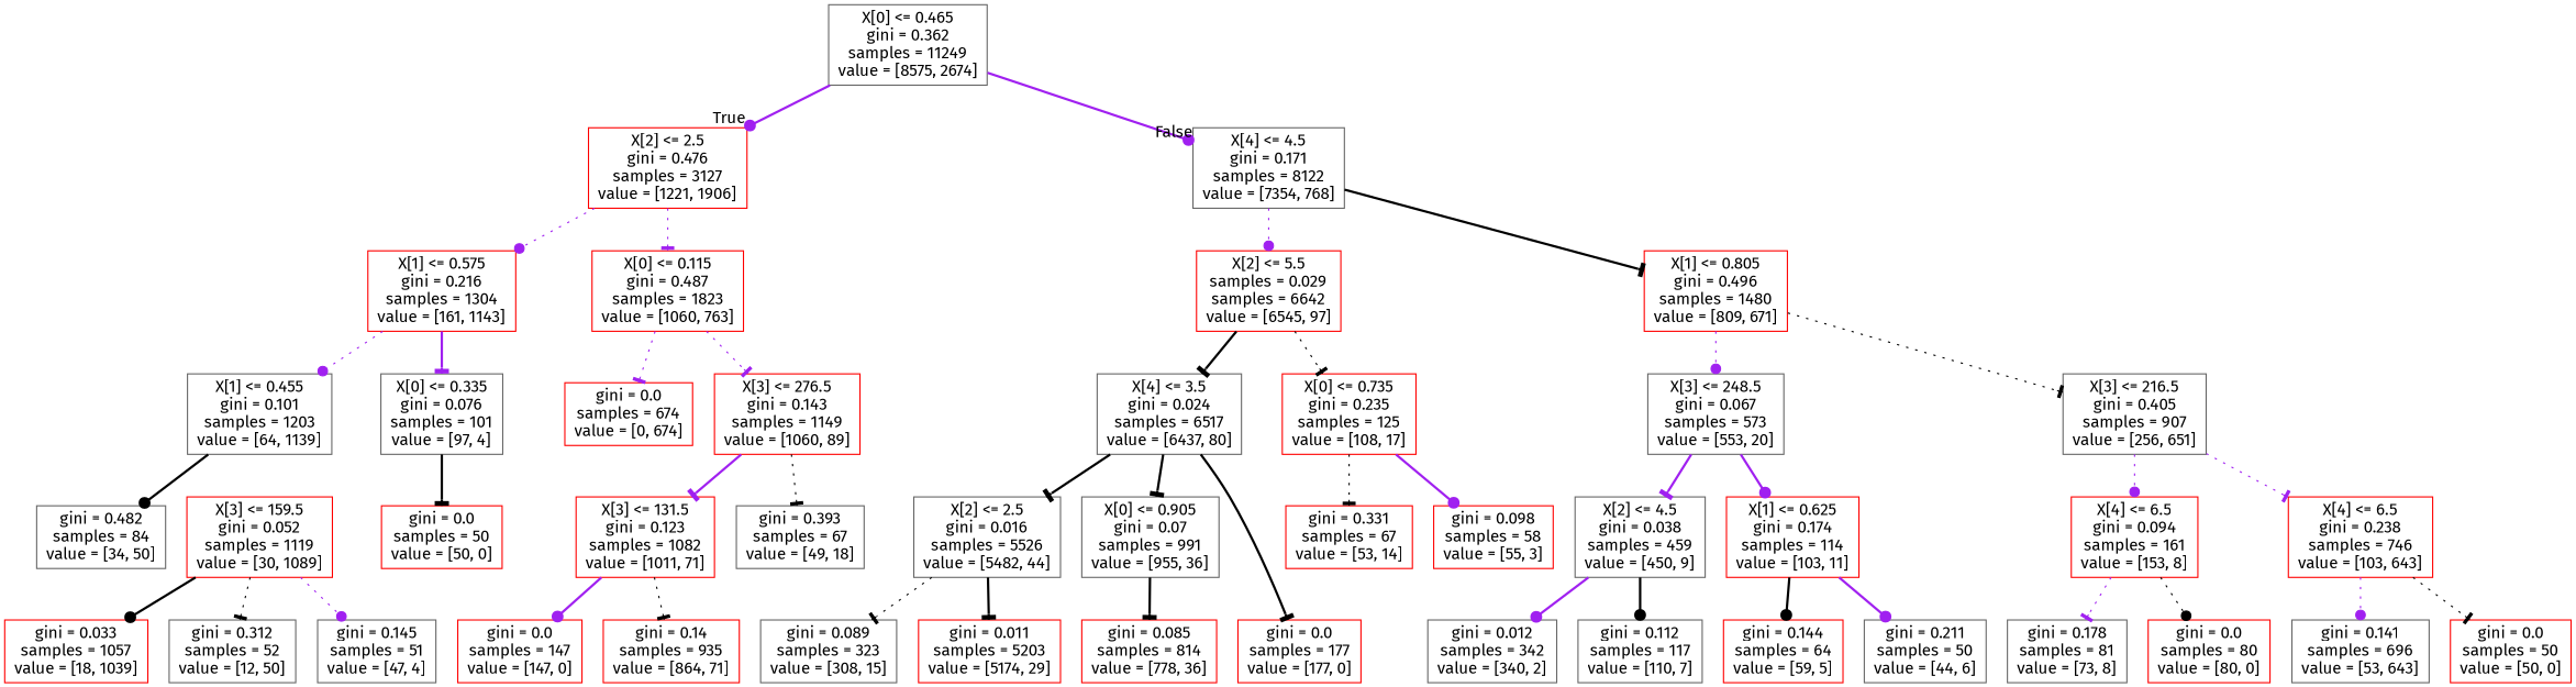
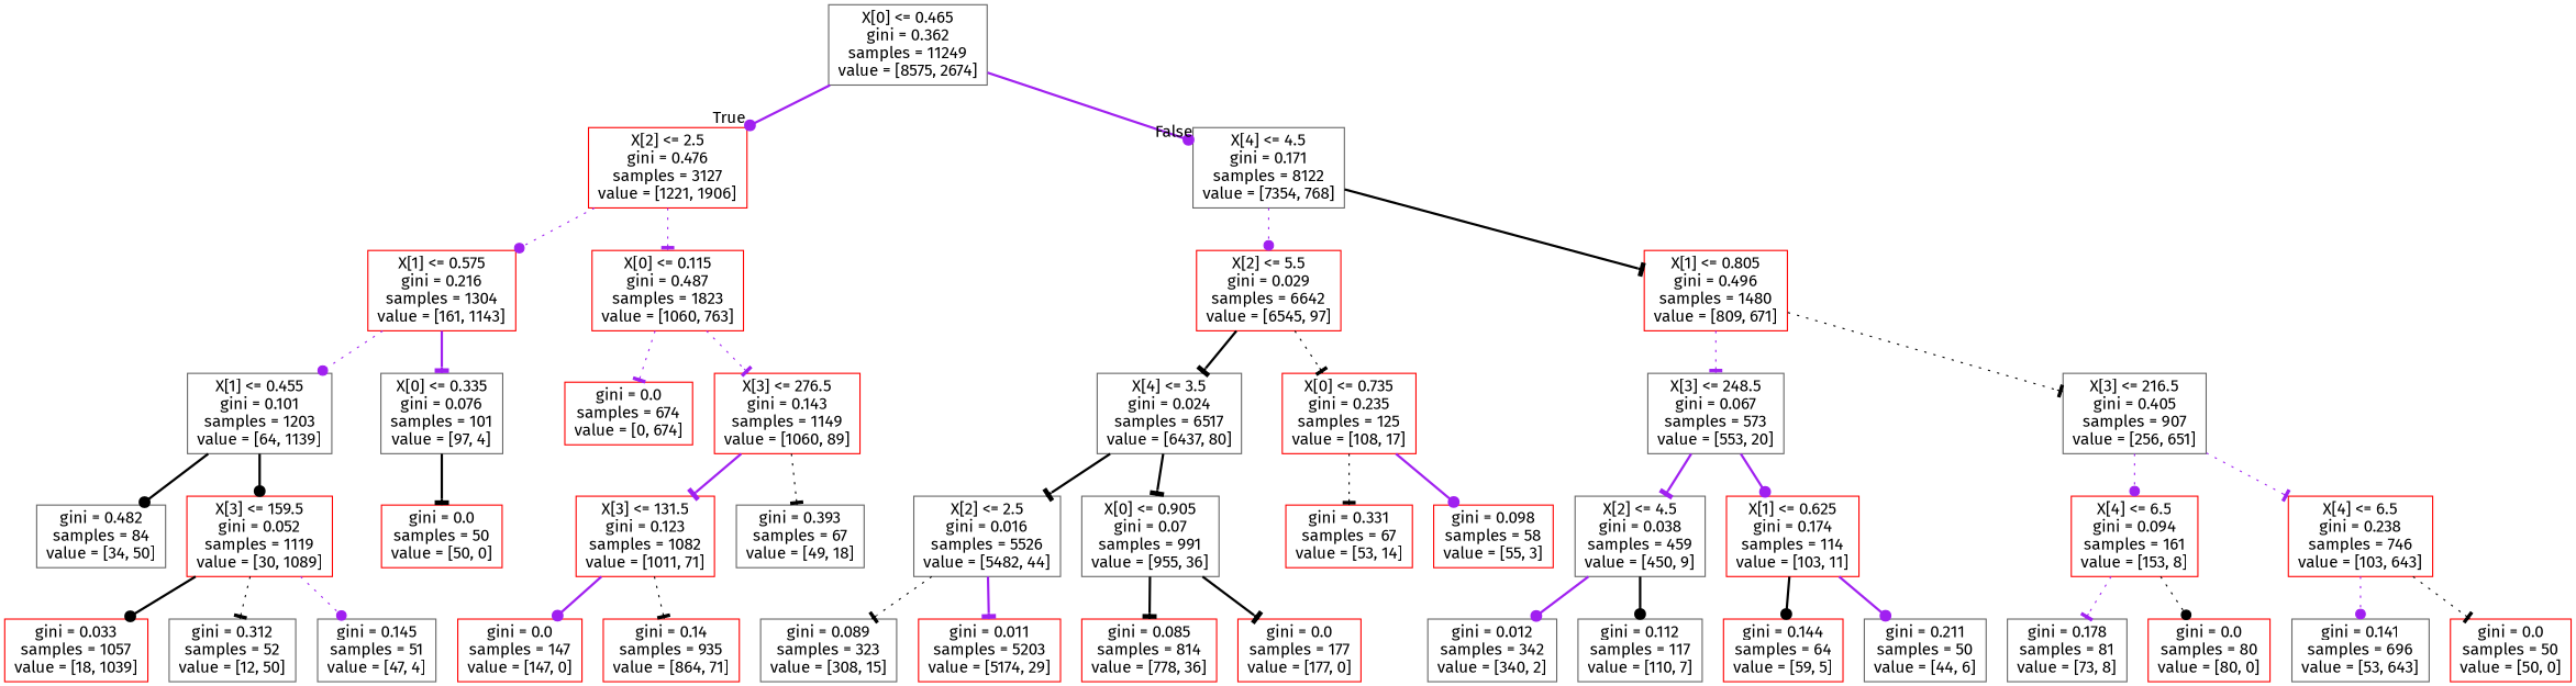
  digraph {
    fontname="Fira Sans"
    node [color=red fontname="Fira Sans" shape=box]
    edge [arrowhead=tee color=purple fontname="Fira Sans" style=bold]
    n1 [color=gray40 label="X[0] <= 0.465\ngini = 0.362\nsamples = 11249\nvalue = [8575, 2674]"]
    n2 [label="X[2] <= 2.5\ngini = 0.476\nsamples = 3127\nvalue = [1221, 1906]"]
    n3 [color=gray40 label="X[4] <= 4.5\ngini = 0.171\nsamples = 8122\nvalue = [7354, 768]"]
    n4 [label="X[1] <= 0.575\ngini = 0.216\nsamples = 1304\nvalue = [161, 1143]"]
    n5 [label="X[0] <= 0.115\ngini = 0.487\nsamples = 1823\nvalue = [1060, 763]"]
-   n6 [label="X[2] <= 5.5\nsamples = 0.029\nsamples = 6642\nvalue = [6545, 97]"]
+   n6 [label="X[2] <= 5.5\ngini = 0.029\nsamples = 6642\nvalue = [6545, 97]"]
    n7 [label="X[1] <= 0.805\ngini = 0.496\nsamples = 1480\nvalue = [809, 671]"]
    n8 [color=gray40 label="X[1] <= 0.455\ngini = 0.101\nsamples = 1203\nvalue = [64, 1139]"]
    n9 [color=gray40 label="X[0] <= 0.335\ngini = 0.076\nsamples = 101\nvalue = [97, 4]"]
    n10 [label="gini = 0.0\nsamples = 674\nvalue = [0, 674]"]
    n11 [label="X[3] <= 276.5\ngini = 0.143\nsamples = 1149\nvalue = [1060, 89]"]
    n12 [color=gray40 label="gini = 0.482\nsamples = 84\nvalue = [34, 50]"]
    n13 [label="X[3] <= 159.5\ngini = 0.052\nsamples = 1119\nvalue = [30, 1089]"]
    n14 [label="gini = 0.0\nsamples = 50\nvalue = [50, 0]"]
    n15 [label="gini = 0.033\nsamples = 1057\nvalue = [18, 1039]"]
    n16 [color=gray40 label="gini = 0.312\nsamples = 52\nvalue = [12, 50]"]
    n17 [color=gray40 label="gini = 0.145\nsamples = 51\nvalue = [47, 4]"]
    n18 [label="X[3] <= 131.5\ngini = 0.123\nsamples = 1082\nvalue = [1011, 71]"]
    n19 [color=gray40 label="gini = 0.393\nsamples = 67\nvalue = [49, 18]"]
    n20 [label="gini = 0.0\nsamples = 147\nvalue = [147, 0]"]
    n21 [label="gini = 0.14\nsamples = 935\nvalue = [864, 71]"]
    n22 [color=gray40 label="X[4] <= 3.5\ngini = 0.024\nsamples = 6517\nvalue = [6437, 80]"]
    n23 [label="X[0] <= 0.735\ngini = 0.235\nsamples = 125\nvalue = [108, 17]"]
    n24 [color=gray40 label="X[3] <= 248.5\ngini = 0.067\nsamples = 573\nvalue = [553, 20]"]
    n25 [color=gray40 label="X[3] <= 216.5\ngini = 0.405\nsamples = 907\nvalue = [256, 651]"]
    n26 [color=gray40 label="X[2] <= 2.5\ngini = 0.016\nsamples = 5526\nvalue = [5482, 44]"]
    n27 [color=gray40 label="X[0] <= 0.905\ngini = 0.07\nsamples = 991\nvalue = [955, 36]"]
    n28 [label="gini = 0.331\nsamples = 67\nvalue = [53, 14]"]
    n29 [label="gini = 0.098\nsamples = 58\nvalue = [55, 3]"]
    n30 [color=gray40 label="gini = 0.089\nsamples = 323\nvalue = [308, 15]"]
    n31 [label="gini = 0.011\nsamples = 5203\nvalue = [5174, 29]"]
    n32 [label="gini = 0.085\nsamples = 814\nvalue = [778, 36]"]
    n33 [label="gini = 0.0\nsamples = 177\nvalue = [177, 0]"]
    n34 [color=gray40 label="X[2] <= 4.5\ngini = 0.038\nsamples = 459\nvalue = [450, 9]"]
    n35 [label="X[1] <= 0.625\ngini = 0.174\nsamples = 114\nvalue = [103, 11]"]
    n36 [label="X[4] <= 6.5\ngini = 0.094\nsamples = 161\nvalue = [153, 8]"]
    n37 [label="X[4] <= 6.5\ngini = 0.238\nsamples = 746\nvalue = [103, 643]"]
    n38 [color=gray40 label="gini = 0.012\nsamples = 342\nvalue = [340, 2]"]
    n39 [color=gray40 label="gini = 0.112\nsamples = 117\nvalue = [110, 7]"]
    n40 [label="gini = 0.144\nsamples = 64\nvalue = [59, 5]"]
    n41 [color=gray40 label="gini = 0.211\nsamples = 50\nvalue = [44, 6]"]
    n42 [color=gray40 label="gini = 0.178\nsamples = 81\nvalue = [73, 8]"]
    n43 [label="gini = 0.0\nsamples = 80\nvalue = [80, 0]"]
    n44 [color=gray40 label="gini = 0.141\nsamples = 696\nvalue = [53, 643]"]
    n45 [label="gini = 0.0\nsamples = 50\nvalue = [50, 0]"]
    n1 -> n2 [arrowhead=dot headlabel=True labelangle=45 labeldistance=2.5]
    n1 -> n3 [arrowhead=dot headlabel=False labelangle=-45 labeldistance=2.5]
    n2 -> n4 [arrowhead=dot style=dotted]
    n2 -> n5 [style=dotted]
    n3 -> n6 [arrowhead=dot style=dotted]
    n3 -> n7 [color=black]
    n4 -> n8 [arrowhead=dot style=dotted]
    n4 -> n9
    n5 -> n10 [style=dotted]
    n5 -> n11 [style=dotted]
    n6 -> n22 [color=black]
    n6 -> n23 [color=black style=dotted]
-   n7 -> n24 [arrowhead=dot style=dotted]
+   n7 -> n24 [style=dotted]
    n7 -> n25 [color=black style=dotted]
    n8 -> n12 [arrowhead=dot color=black]
+   n8 -> n13 [arrowhead=dot color=black]
    n9 -> n14 [color=black]
    n11 -> n18
    n11 -> n19 [color=black style=dotted]
    n13 -> n15 [arrowhead=dot color=black]
    n13 -> n16 [color=black style=dotted]
    n13 -> n17 [arrowhead=dot style=dotted]
    n18 -> n20 [arrowhead=dot]
    n18 -> n21 [color=black style=dotted]
    n22 -> n26 [color=black]
    n22 -> n27 [color=black]
    n23 -> n28 [color=black style=dotted]
    n23 -> n29 [arrowhead=dot]
    n24 -> n34
    n24 -> n35 [arrowhead=dot]
    n25 -> n36 [arrowhead=dot style=dotted]
    n25 -> n37 [style=dotted]
    n26 -> n30 [color=black style=dotted]
-   n26 -> n31 [color=black]
+   n26 -> n31
    n27 -> n32 [color=black]
-   n22 -> n33 [color=black]
+   n27 -> n33 [color=black]
    n34 -> n38 [arrowhead=dot]
    n34 -> n39 [arrowhead=dot color=black]
    n35 -> n40 [arrowhead=dot color=black]
    n35 -> n41 [arrowhead=dot]
    n36 -> n42 [style=dotted]
    n36 -> n43 [arrowhead=dot color=black style=dotted]
    n37 -> n44 [arrowhead=dot style=dotted]
    n37 -> n45 [color=black style=dotted]
  }
